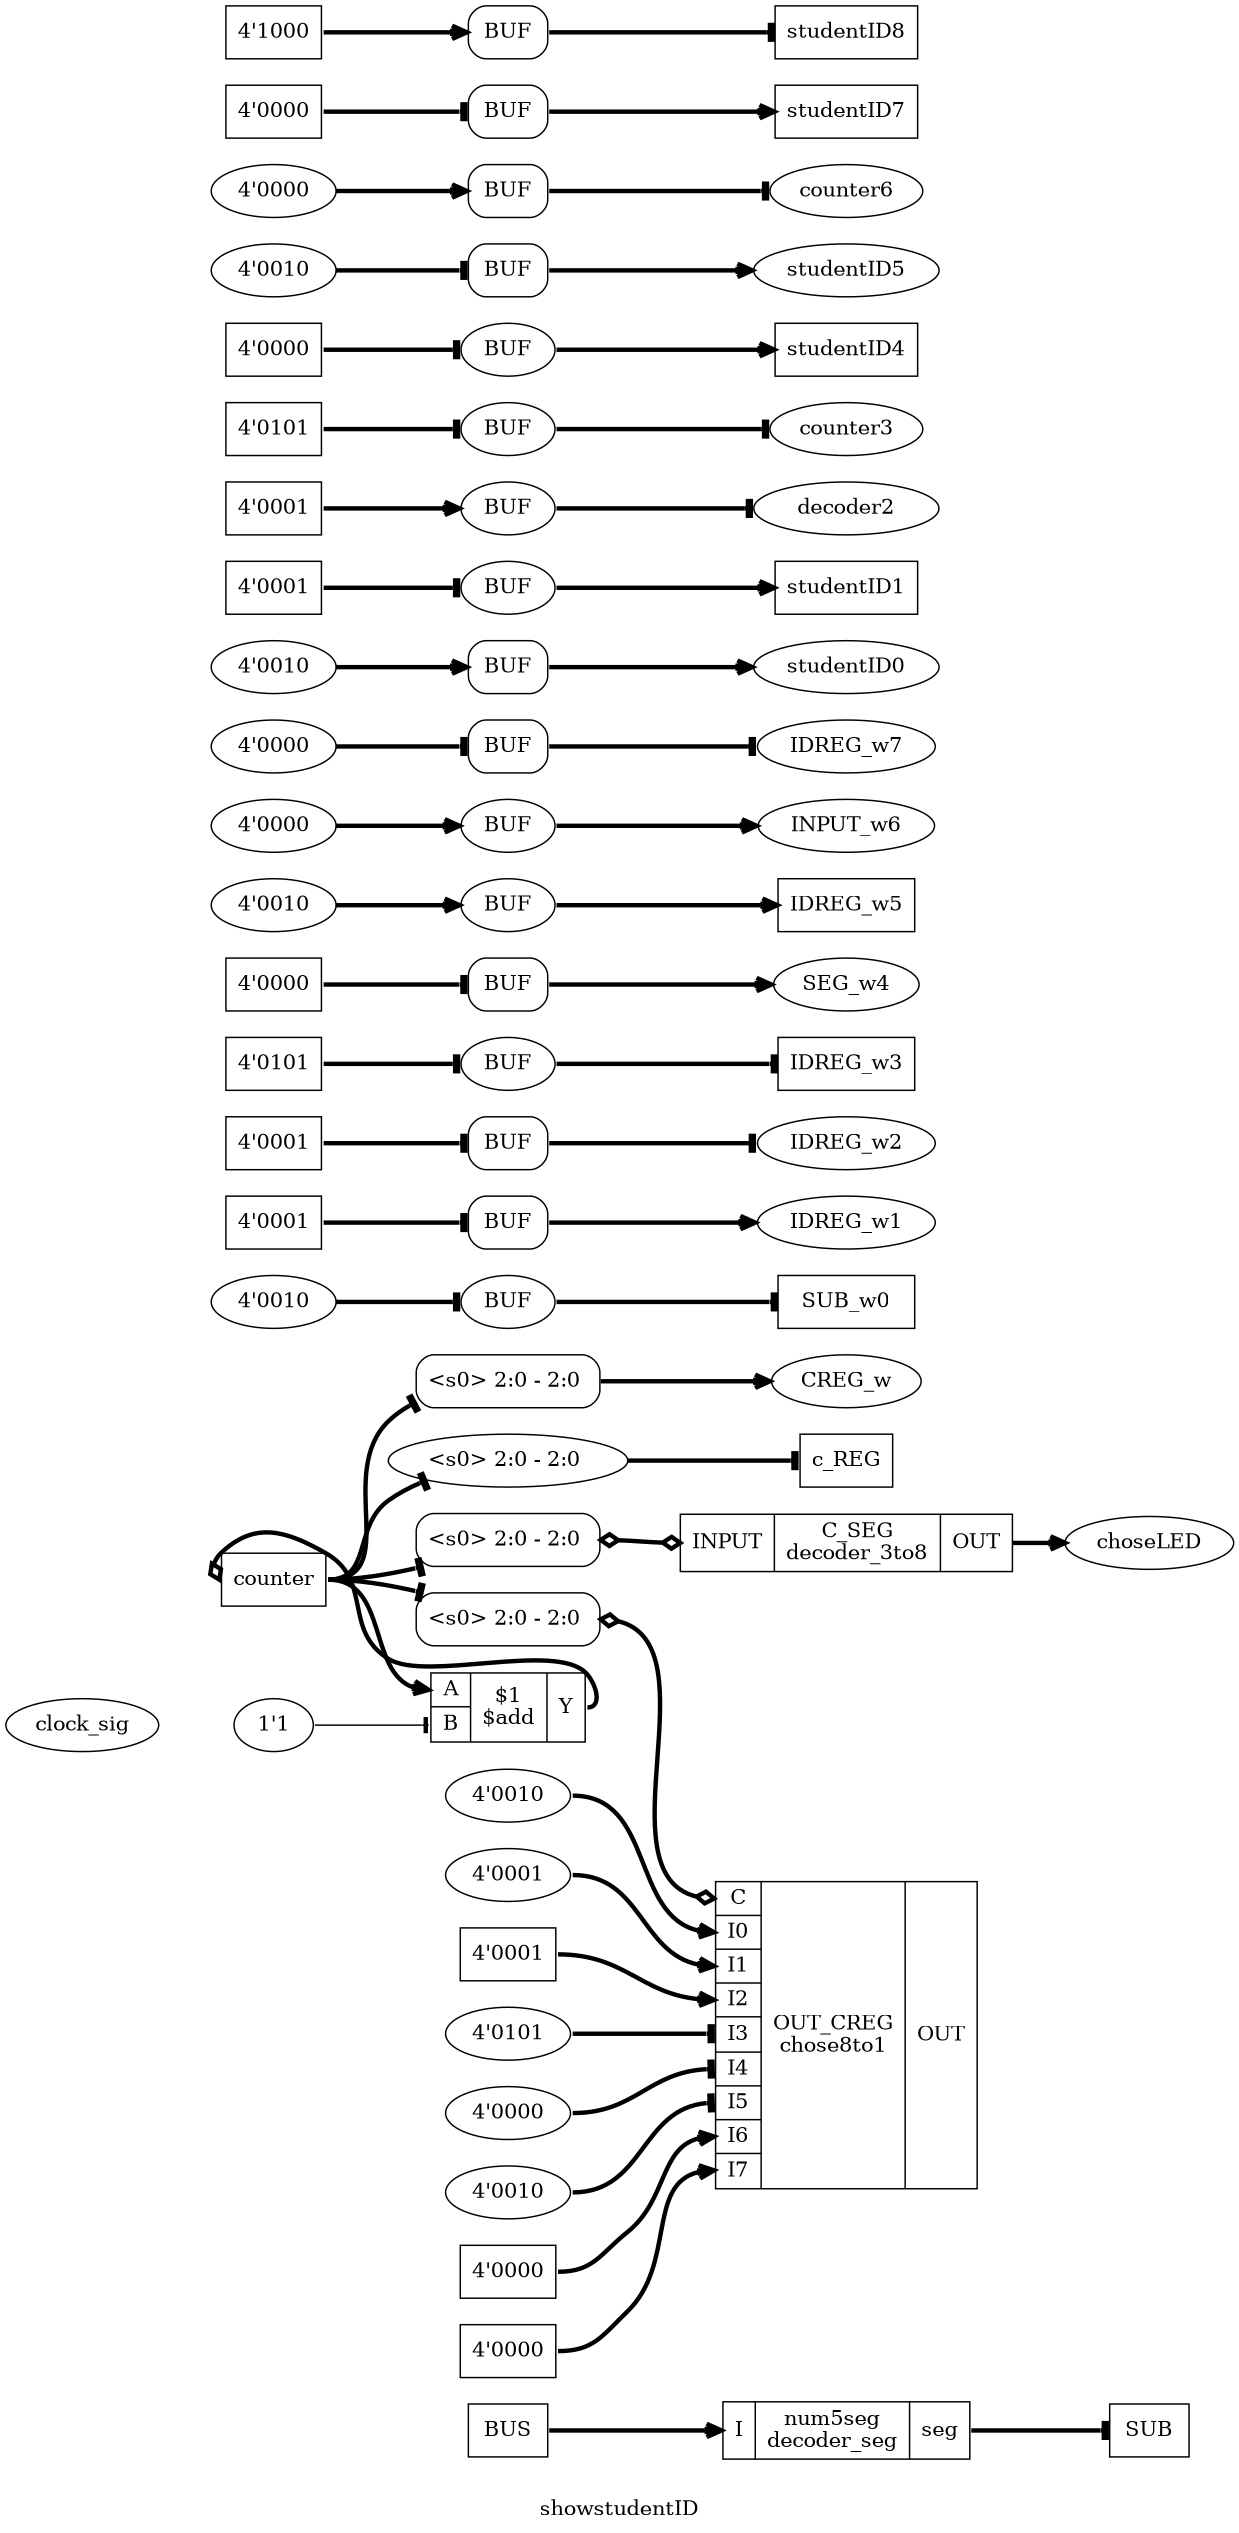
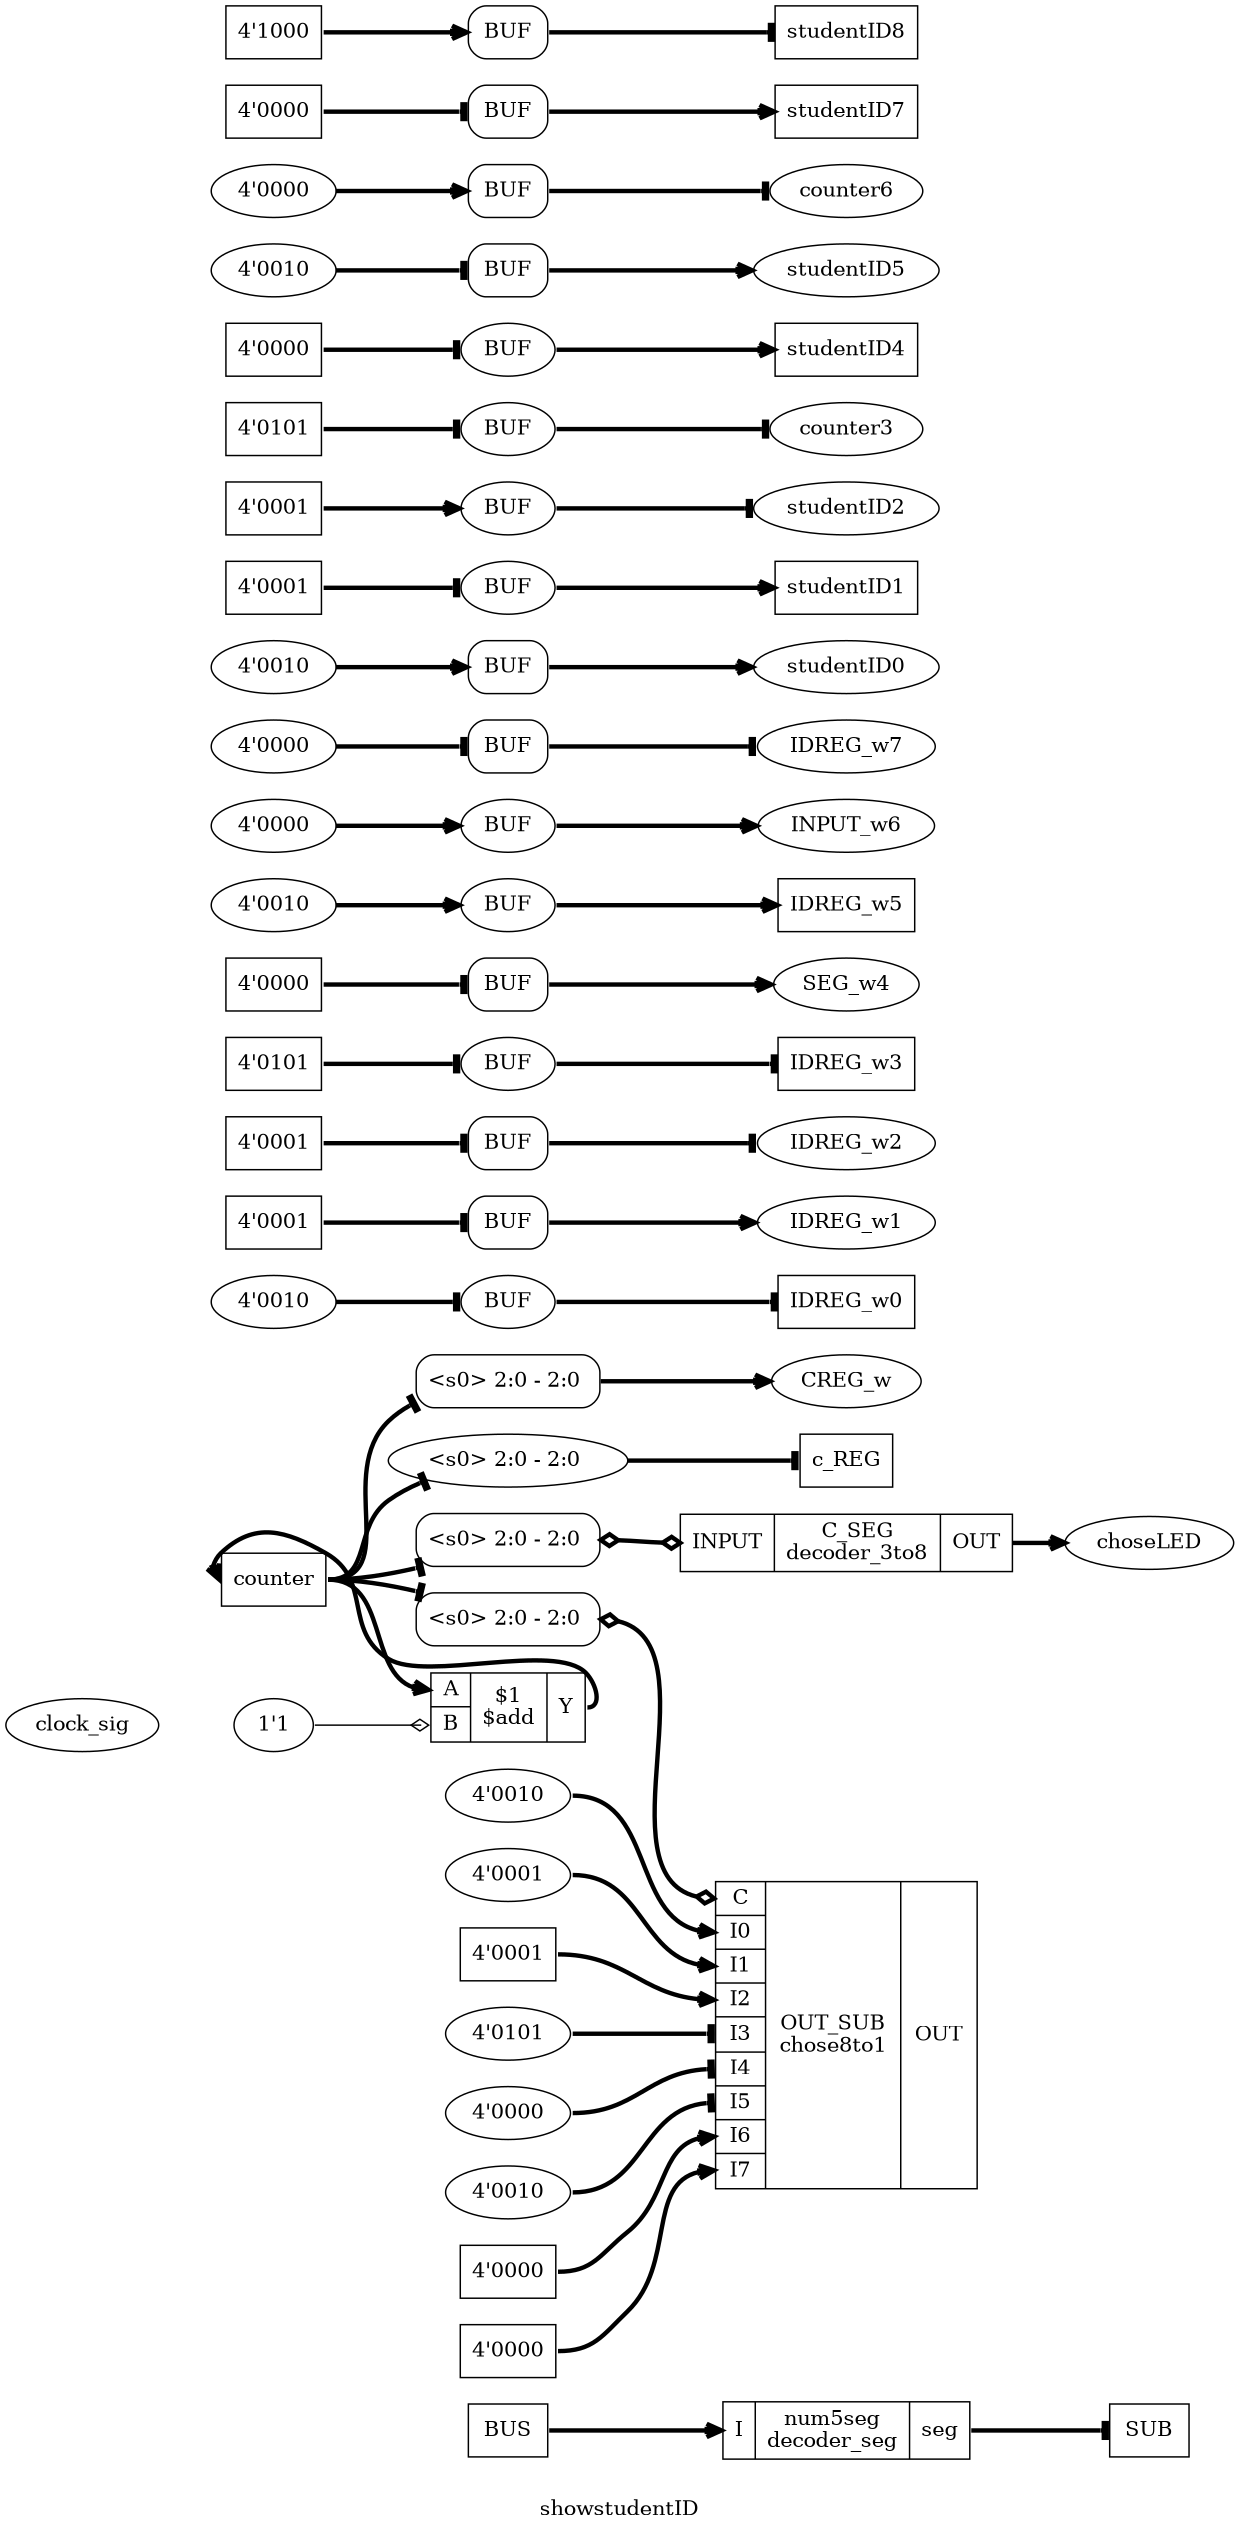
  digraph {
    label=showstudentID
    rankdir=LR
    remincross=true
    node [shape=box]
    edge [arrowhead=tee color=black headport=w style="setlinewidth(3)" tailport=e]
    n1 [color=black fontcolor=black label=clock_sig shape=ellipse]
    n2 [color=black fontcolor=black label=SUB]
    n3 [color=black fontcolor=black label=choseLED shape=ellipse]
    n4 [color=black fontcolor=black label=BUS]
    n5 [label="{{<p42> I}|num5seg\ndecoder_seg|{<p43> seg}}" shape=record]
    n6 [color=black fontcolor=black label=CREG_w shape=ellipse]
-   n7 [color=black fontcolor=black label=SUB_w0]
+   n7 [color=black fontcolor=black label=IDREG_w0]
    n8 [color=black fontcolor=black label=IDREG_w1 shape=ellipse]
    n9 [color=black fontcolor=black label=IDREG_w2 shape=ellipse]
    n10 [color=black fontcolor=black label=IDREG_w3]
    n11 [color=black fontcolor=black label=SEG_w4 shape=ellipse]
    n12 [color=black fontcolor=black label=IDREG_w5]
    n13 [color=black fontcolor=black label=INPUT_w6 shape=ellipse]
    n14 [color=black fontcolor=black label=IDREG_w7 shape=ellipse]
    n15 [color=black fontcolor=black label=c_REG]
    n16 [color=black fontcolor=black label=counter]
    n17 [label="{{<p25> A|<p26> B}|$1\n$add|{<p27> Y}}" shape=record]
    n18 [label="<s0> 2:0 - 2:0 " style=rounded]
    n19 [label="<s0> 2:0 - 2:0 " style=rounded]
    n20 [label="<s0> 2:0 - 2:0 " style=rounded]
    n21 [label="<s0> 2:0 - 2:0 " shape=ellipse style=rounded]
    n22 [label="{{<p29> INPUT}|C_SEG\ndecoder_3to8|{<p30> OUT}}" shape=record]
-   n23 [label="{{<p32> C|<p33> I0|<p34> I1|<p35> I2|<p36> I3|<p37> I4|<p38> I5|<p39> I6|<p40> I7}|OUT_CREG\nchose8to1|{<p30> OUT}}" shape=record]
+   n23 [label="{{<p32> C|<p33> I0|<p34> I1|<p35> I2|<p36> I3|<p37> I4|<p38> I5|<p39> I6|<p40> I7}|OUT_SUB\nchose8to1|{<p30> OUT}}" shape=record]
    n24 [color=black fontcolor=black label=studentID0 shape=ellipse]
    n25 [color=black fontcolor=black label=studentID1]
-   n26 [color=black fontcolor=black label=decoder2 shape=ellipse]
+   n26 [color=black fontcolor=black label=studentID2 shape=ellipse]
    n27 [color=black fontcolor=black label=counter3 shape=ellipse]
    n28 [color=black fontcolor=black label=studentID4]
    n29 [color=black fontcolor=black label=studentID5 shape=ellipse]
    n30 [color=black fontcolor=black label=counter6 shape=ellipse]
    n31 [color=black fontcolor=black label=studentID7]
    n32 [color=black fontcolor=black label=studentID8]
    n33 [label="1'1" shape=ellipse]
    n34 [label="4'0010" shape=ellipse]
    n35 [label="4'0001" shape=ellipse]
    n36 [label="4'0001"]
    n37 [label="4'0101" shape=ellipse]
    n38 [label="4'0000" shape=ellipse]
    n39 [label="4'0010" shape=ellipse]
    n40 [label="4'0000"]
    n41 [label="4'0000"]
    n42 [label="4'0010" shape=ellipse]
    n43 [label=BUF shape=ellipse style=rounded]
    n44 [label="4'0001"]
    n45 [label=BUF style=rounded]
    n46 [label="4'0001"]
    n47 [label=BUF style=rounded]
    n48 [label="4'0101"]
    n49 [label=BUF shape=ellipse style=rounded]
    n50 [label="4'0000"]
    n51 [label=BUF style=rounded]
    n52 [label="4'0010" shape=ellipse]
    n53 [label=BUF shape=ellipse style=rounded]
    n54 [label="4'0000" shape=ellipse]
    n55 [label=BUF shape=ellipse style=rounded]
    n56 [label="4'0000" shape=ellipse]
    n57 [label=BUF style=rounded]
    n58 [label="4'0010" shape=ellipse]
    n59 [label=BUF style=rounded]
    n60 [label="4'0001"]
    n61 [label=BUF shape=ellipse style=rounded]
    n62 [label="4'0001"]
    n63 [label=BUF shape=ellipse style=rounded]
    n64 [label="4'0101"]
    n65 [label=BUF shape=ellipse style=rounded]
    n66 [label="4'0000"]
    n67 [label=BUF shape=ellipse style=rounded]
    n68 [label="4'0010" shape=ellipse]
    n69 [label=BUF style=rounded]
    n70 [label="4'0000" shape=ellipse]
    n71 [label=BUF style=rounded]
    n72 [label="4'0000"]
    n73 [label=BUF style=rounded]
    n74 [label="4'1000"]
    n75 [label=BUF style=rounded]
    subgraph sub_1 {
      rank=source
      n1
    }
    subgraph sub_2 {
      rank=sink
      n2
      n3
    }
    n4 -> n5 [arrowhead=vee headport="p42:w"]
    n5 -> n2 [tailport="p43:e"]
    n16 -> n17 [arrowhead=vee headport="p25:w"]
    n16 -> n18 [headport="s0:w"]
    n16 -> n19 [headport="s0:w"]
    n16 -> n20 [headport="s0:w"]
    n16 -> n21 [headport="s0:w"]
-   n17 -> n16 [arrowhead=odiamond tailport="p27:e"]
+   n17 -> n16 [arrowhead=vee tailport="p27:e"]
    n18 -> n22 [arrowhead=odiamond arrowtail=odiamond dir=both headport="p29:w"]
    n19 -> n23 [arrowhead=odiamond arrowtail=odiamond dir=both headport="p32:w"]
    n20 -> n6 [arrowhead=vee]
    n21 -> n15
    n22 -> n3 [arrowhead=vee tailport="p30:e"]
-   n33 -> n17 [headport="p26:w" style=""]
+   n33 -> n17 [arrowhead=odiamond headport="p26:w" style=""]
    n34 -> n23 [arrowhead=vee headport="p33:w"]
    n35 -> n23 [arrowhead=vee headport="p34:w"]
    n36 -> n23 [arrowhead=vee headport="p35:w"]
    n37 -> n23 [headport="p36:w"]
    n38 -> n23 [headport="p37:w"]
    n39 -> n23 [headport="p38:w"]
    n40 -> n23 [arrowhead=vee headport="p39:w"]
    n41 -> n23 [arrowhead=vee headport="p40:w"]
    n42 -> n43 [headport="w:w"]
    n43 -> n7 [tailport="e:e"]
    n44 -> n45 [headport="w:w"]
    n45 -> n8 [arrowhead=vee tailport="e:e"]
    n46 -> n47 [headport="w:w"]
    n47 -> n9 [tailport="e:e"]
    n48 -> n49 [headport="w:w"]
    n49 -> n10 [tailport="e:e"]
    n50 -> n51 [headport="w:w"]
    n51 -> n11 [arrowhead=vee tailport="e:e"]
    n52 -> n53 [arrowhead=vee headport="w:w"]
    n53 -> n12 [arrowhead=vee tailport="e:e"]
    n54 -> n55 [arrowhead=vee headport="w:w"]
    n55 -> n13 [arrowhead=vee tailport="e:e"]
    n56 -> n57 [headport="w:w"]
    n57 -> n14 [tailport="e:e"]
    n58 -> n59 [arrowhead=vee headport="w:w"]
    n59 -> n24 [arrowhead=vee tailport="e:e"]
    n60 -> n61 [headport="w:w"]
    n61 -> n25 [arrowhead=vee tailport="e:e"]
    n62 -> n63 [arrowhead=vee headport="w:w"]
    n63 -> n26 [tailport="e:e"]
    n64 -> n65 [headport="w:w"]
    n65 -> n27 [tailport="e:e"]
    n66 -> n67 [headport="w:w"]
    n67 -> n28 [arrowhead=vee tailport="e:e"]
    n68 -> n69 [headport="w:w"]
    n69 -> n29 [arrowhead=vee tailport="e:e"]
    n70 -> n71 [arrowhead=vee headport="w:w"]
    n71 -> n30 [tailport="e:e"]
    n72 -> n73 [headport="w:w"]
    n73 -> n31 [arrowhead=vee tailport="e:e"]
    n74 -> n75 [arrowhead=vee headport="w:w"]
    n75 -> n32 [tailport="e:e"]
  }
